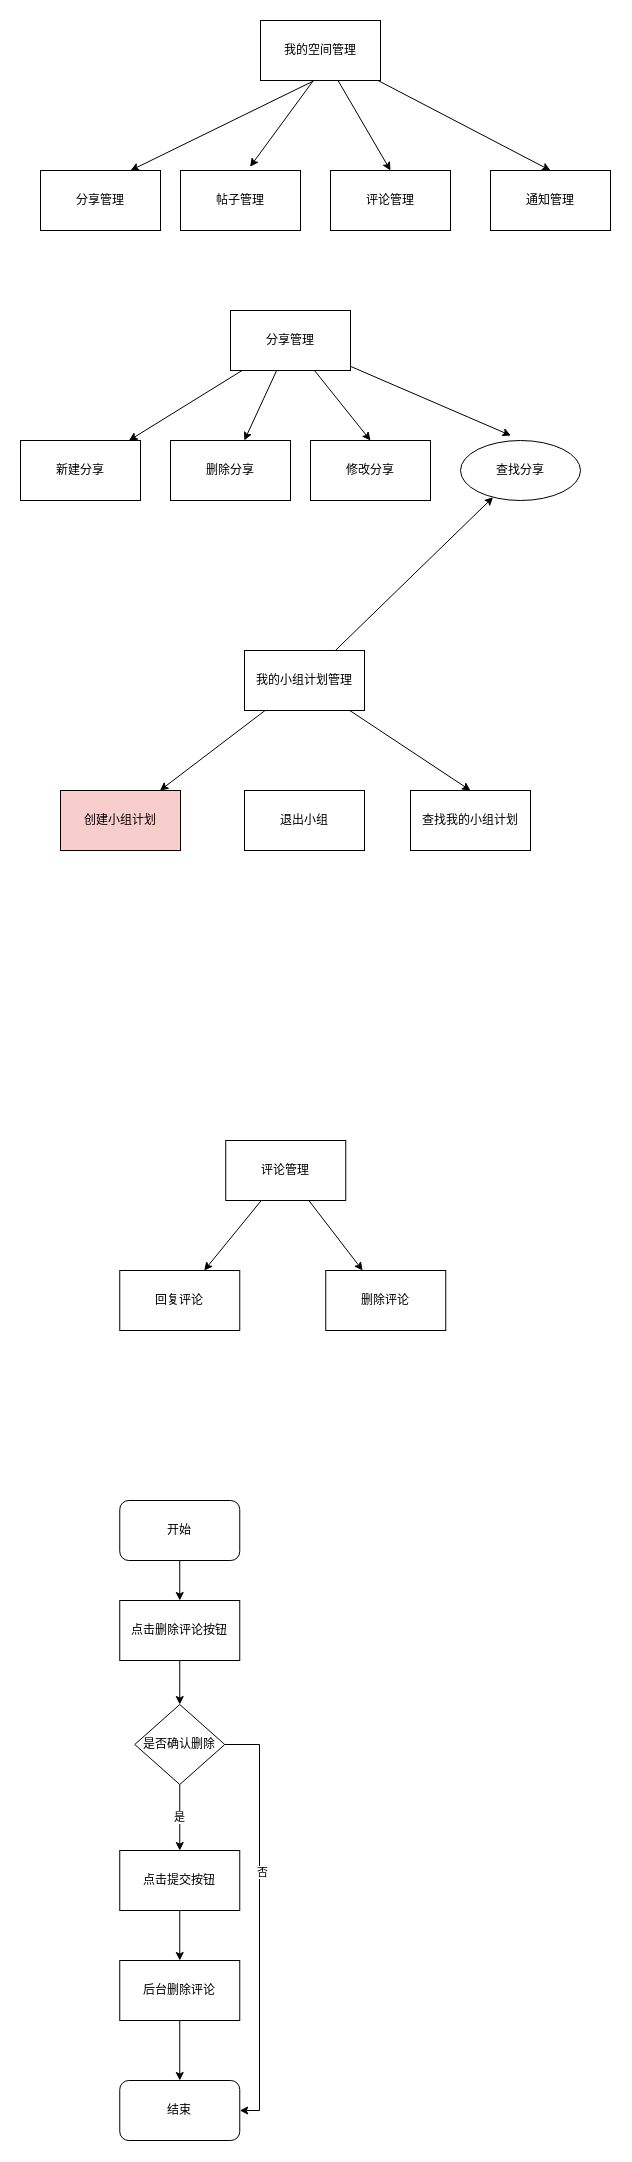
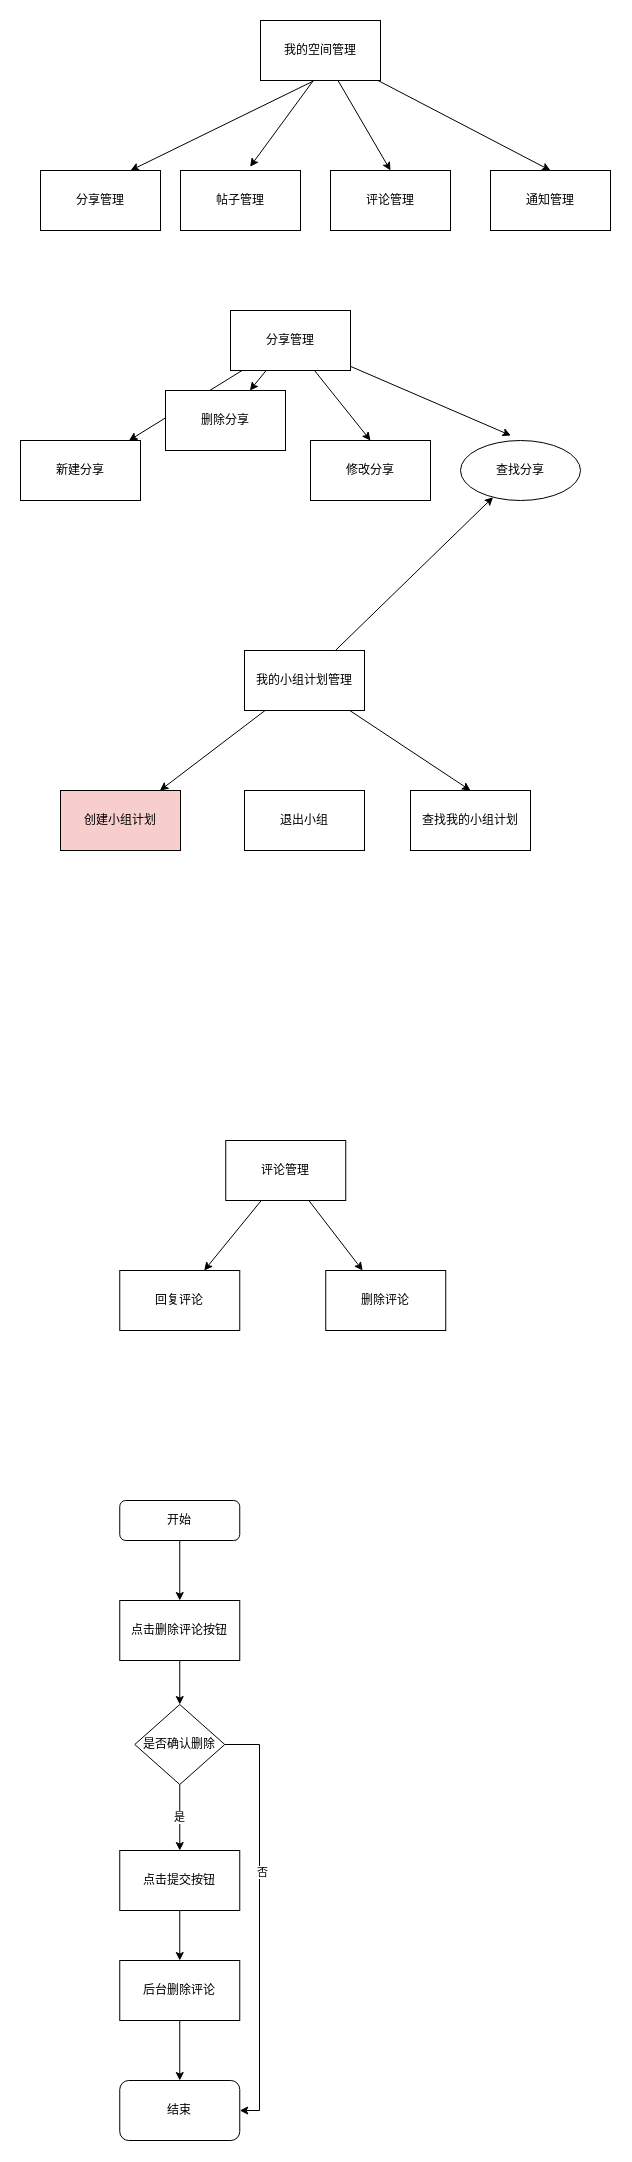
  <mxCell id="0" />
  <mxCell id="1" parent="0" />
  <mxCell id="2" style="rounded=0;orthogonalLoop=1;jettySize=auto;html=1;exitX=0.44;exitY=1.01;exitDx=0;exitDy=0;entryX=0.75;entryY=0;entryDx=0;entryDy=0;exitPerimeter=0;" parent="1" source="6" target="7" edge="1"><mxGeometry relative="1" as="geometry" /></mxCell>
  <mxCell id="3" style="edgeStyle=none;rounded=0;orthogonalLoop=1;jettySize=auto;html=1;entryX=0.58;entryY=-0.063;entryDx=0;entryDy=0;entryPerimeter=0;exitX=0.447;exitY=0.983;exitDx=0;exitDy=0;exitPerimeter=0;" parent="1" source="6" target="8" edge="1"><mxGeometry relative="1" as="geometry" /></mxCell>
  <mxCell id="4" style="edgeStyle=none;rounded=0;orthogonalLoop=1;jettySize=auto;html=1;entryX=0.5;entryY=0;entryDx=0;entryDy=0;" parent="1" source="6" target="9" edge="1"><mxGeometry relative="1" as="geometry" /></mxCell>
  <mxCell id="5" style="edgeStyle=none;rounded=0;orthogonalLoop=1;jettySize=auto;html=1;entryX=0.5;entryY=0;entryDx=0;entryDy=0;" parent="1" source="6" target="10" edge="1"><mxGeometry relative="1" as="geometry" /></mxCell>
  <mxCell id="6" value="我的空间管理" style="rounded=0;whiteSpace=wrap;html=1;" parent="1" vertex="1"><mxGeometry x="260" y="20" width="120" height="60" as="geometry" /></mxCell>
  <mxCell id="7" value="分享管理" style="rounded=0;whiteSpace=wrap;html=1;" parent="1" vertex="1"><mxGeometry x="40" y="170" width="120" height="60" as="geometry" /></mxCell>
  <mxCell id="8" value="帖子管理" style="rounded=0;whiteSpace=wrap;html=1;" parent="1" vertex="1"><mxGeometry x="180" y="170" width="120" height="60" as="geometry" /></mxCell>
  <mxCell id="9" value="评论管理" style="rounded=0;whiteSpace=wrap;html=1;" parent="1" vertex="1"><mxGeometry x="330" y="170" width="120" height="60" as="geometry" /></mxCell>
  <mxCell id="10" value="通知管理" style="rounded=0;whiteSpace=wrap;html=1;" parent="1" vertex="1"><mxGeometry x="490" y="170" width="120" height="60" as="geometry" /></mxCell>
  <mxCell id="11" style="edgeStyle=none;rounded=0;orthogonalLoop=1;jettySize=auto;html=1;" parent="1" source="15" target="16" edge="1"><mxGeometry relative="1" as="geometry" /></mxCell>
  <mxCell id="12" style="edgeStyle=none;rounded=0;orthogonalLoop=1;jettySize=auto;html=1;" parent="1" source="15" target="17" edge="1"><mxGeometry relative="1" as="geometry" /></mxCell>
  <mxCell id="13" style="edgeStyle=none;rounded=0;orthogonalLoop=1;jettySize=auto;html=1;entryX=0.5;entryY=0;entryDx=0;entryDy=0;" parent="1" source="15" target="18" edge="1"><mxGeometry relative="1" as="geometry" /></mxCell>
  <mxCell id="14" style="edgeStyle=none;rounded=0;orthogonalLoop=1;jettySize=auto;html=1;entryX=0.42;entryY=-0.083;entryDx=0;entryDy=0;entryPerimeter=0;" parent="1" source="15" target="19" edge="1"><mxGeometry relative="1" as="geometry" /></mxCell>
  <mxCell id="15" value="分享管理" style="rounded=0;whiteSpace=wrap;html=1;" parent="1" vertex="1"><mxGeometry x="230" y="310" width="120" height="60" as="geometry" /></mxCell>
  <mxCell id="16" value="新建分享" style="rounded=0;whiteSpace=wrap;html=1;" parent="1" vertex="1"><mxGeometry x="20" y="440" width="120" height="60" as="geometry" /></mxCell>
- <mxCell id="17" value="删除分享" style="rounded=0;whiteSpace=wrap;html=1;" parent="1" vertex="1"><mxGeometry x="170" y="440" width="120" height="60" as="geometry" /></mxCell>
+ <mxCell id="17" value="删除分享" style="rounded=0;whiteSpace=wrap;html=1;" parent="1" vertex="1"><mxGeometry x="165" y="390" width="120" height="60" as="geometry" /></mxCell>
  <mxCell id="18" value="&lt;span style=&quot;font-weight: normal&quot;&gt;修改分享&lt;/span&gt;" style="rounded=0;whiteSpace=wrap;html=1;fontStyle=1" parent="1" vertex="1"><mxGeometry x="310" y="440" width="120" height="60" as="geometry" /></mxCell>
  <mxCell id="19" value="查找分享" style="ellipse;whiteSpace=wrap;html=1;" parent="1" vertex="1"><mxGeometry x="460" y="440" width="120" height="60" as="geometry" /></mxCell>
  <mxCell id="20" style="edgeStyle=none;rounded=0;orthogonalLoop=1;jettySize=auto;html=1;exitX=1;exitY=0.5;exitDx=0;exitDy=0;" parent="1" source="18" target="18" edge="1"><mxGeometry relative="1" as="geometry" /></mxCell>
  <mxCell id="21" style="edgeStyle=none;rounded=0;orthogonalLoop=1;jettySize=auto;html=1;" parent="1" source="24" target="25" edge="1"><mxGeometry relative="1" as="geometry" /></mxCell>
  <mxCell id="22" style="edgeStyle=none;rounded=0;orthogonalLoop=1;jettySize=auto;html=1;" parent="1" source="24" target="19" edge="1"><mxGeometry relative="1" as="geometry" /></mxCell>
  <mxCell id="23" style="edgeStyle=none;rounded=0;orthogonalLoop=1;jettySize=auto;html=1;entryX=0.5;entryY=0;entryDx=0;entryDy=0;" parent="1" source="24" target="27" edge="1"><mxGeometry relative="1" as="geometry" /></mxCell>
  <mxCell id="24" value="我的小组计划管理" style="rounded=0;whiteSpace=wrap;html=1;" parent="1" vertex="1"><mxGeometry x="244" y="650" width="120" height="60" as="geometry" /></mxCell>
  <mxCell id="25" value="创建小组计划" style="rounded=0;whiteSpace=wrap;html=1;fillColor=#f8cecc;" parent="1" vertex="1"><mxGeometry x="60" y="790" width="120" height="60" as="geometry" /></mxCell>
  <mxCell id="26" value="退出小组" style="rounded=0;whiteSpace=wrap;html=1;" parent="1" vertex="1"><mxGeometry x="244" y="790" width="120" height="60" as="geometry" /></mxCell>
  <mxCell id="27" value="&lt;span style=&quot;font-weight: normal&quot;&gt;查找我的小组计划&lt;/span&gt;" style="rounded=0;whiteSpace=wrap;html=1;fontStyle=1" parent="1" vertex="1"><mxGeometry x="410" y="790" width="120" height="60" as="geometry" /></mxCell>
  <mxCell id="28" style="edgeStyle=none;rounded=0;orthogonalLoop=1;jettySize=auto;html=1;exitX=1;exitY=0.5;exitDx=0;exitDy=0;" parent="1" source="27" target="27" edge="1"><mxGeometry relative="1" as="geometry" /></mxCell>
  <mxCell id="29" style="edgeStyle=none;rounded=0;orthogonalLoop=1;jettySize=auto;html=1;" edge="1" parent="1" source="31" target="32"><mxGeometry relative="1" as="geometry" /></mxCell>
  <mxCell id="30" style="edgeStyle=none;rounded=0;orthogonalLoop=1;jettySize=auto;html=1;" edge="1" parent="1" source="31" target="33"><mxGeometry relative="1" as="geometry" /></mxCell>
  <mxCell id="31" value="评论管理" style="rounded=0;whiteSpace=wrap;html=1;" vertex="1" parent="1"><mxGeometry x="225.25" y="1140" width="120" height="60" as="geometry" /></mxCell>
  <mxCell id="32" value="回复评论" style="rounded=0;whiteSpace=wrap;html=1;" vertex="1" parent="1"><mxGeometry x="119.25" y="1270" width="120" height="60" as="geometry" /></mxCell>
  <mxCell id="33" value="删除评论" style="rounded=0;whiteSpace=wrap;html=1;" vertex="1" parent="1"><mxGeometry x="325.25" y="1270" width="120" height="60" as="geometry" /></mxCell>
  <mxCell id="34" style="edgeStyle=none;rounded=0;orthogonalLoop=1;jettySize=auto;html=1;exitX=1;exitY=0.5;exitDx=0;exitDy=0;" edge="1" parent="1"><mxGeometry relative="1" as="geometry"><mxPoint x="519.75" y="1310" as="sourcePoint" /><mxPoint x="519.75" y="1310" as="targetPoint" /></mxGeometry></mxCell>
  <mxCell id="35" style="edgeStyle=orthogonalEdgeStyle;rounded=0;orthogonalLoop=1;jettySize=auto;html=1;entryX=0.5;entryY=0;entryDx=0;entryDy=0;" edge="1" parent="1" source="36" target="38"><mxGeometry relative="1" as="geometry"><mxPoint x="179.25" y="1620" as="targetPoint" /></mxGeometry></mxCell>
- <mxCell id="36" value="开始" style="rounded=1;whiteSpace=wrap;html=1;" vertex="1" parent="1"><mxGeometry x="119.25" y="1500" width="120" height="60" as="geometry" /></mxCell>
+ <mxCell id="36" value="开始" style="rounded=1;whiteSpace=wrap;html=1;" vertex="1" parent="1"><mxGeometry x="119.25" y="1500" width="120" height="40" as="geometry" /></mxCell>
  <mxCell id="37" value="" style="edgeStyle=orthogonalEdgeStyle;rounded=0;orthogonalLoop=1;jettySize=auto;html=1;" edge="1" parent="1" source="38" target="45"><mxGeometry relative="1" as="geometry" /></mxCell>
  <mxCell id="38" value="点击删除评论按钮" style="rounded=0;whiteSpace=wrap;html=1;" vertex="1" parent="1"><mxGeometry x="119.25" y="1600" width="120" height="60" as="geometry" /></mxCell>
  <mxCell id="39" value="" style="edgeStyle=orthogonalEdgeStyle;rounded=0;orthogonalLoop=1;jettySize=auto;html=1;" edge="1" parent="1" source="40" target="47"><mxGeometry relative="1" as="geometry" /></mxCell>
  <mxCell id="40" value="点击提交按钮" style="whiteSpace=wrap;html=1;rounded=0;" vertex="1" parent="1"><mxGeometry x="119.25" y="1850" width="120" height="60" as="geometry" /></mxCell>
  <mxCell id="41" value="结束" style="rounded=1;whiteSpace=wrap;html=1;" vertex="1" parent="1"><mxGeometry x="119.25" y="2080" width="120" height="60" as="geometry" /></mxCell>
  <mxCell id="42" value="是" style="edgeStyle=orthogonalEdgeStyle;rounded=0;orthogonalLoop=1;jettySize=auto;html=1;entryX=0.5;entryY=0;entryDx=0;entryDy=0;" edge="1" parent="1" source="45" target="40"><mxGeometry relative="1" as="geometry" /></mxCell>
  <mxCell id="43" style="edgeStyle=orthogonalEdgeStyle;rounded=0;orthogonalLoop=1;jettySize=auto;html=1;entryX=1;entryY=0.5;entryDx=0;entryDy=0;" edge="1" parent="1" source="45" target="41"><mxGeometry relative="1" as="geometry"><Array as="points"><mxPoint x="259" y="1744" /><mxPoint x="259" y="2110" /></Array></mxGeometry></mxCell>
  <mxCell id="44" value="否" style="edgeLabel;html=1;align=center;verticalAlign=middle;resizable=0;points=[];" vertex="1" connectable="0" parent="43"><mxGeometry x="-0.23" y="2" relative="1" as="geometry"><mxPoint as="offset" /></mxGeometry></mxCell>
  <mxCell id="45" value="&lt;span&gt;是否确认删除&lt;/span&gt;" style="rhombus;whiteSpace=wrap;html=1;rounded=0;" vertex="1" parent="1"><mxGeometry x="134.25" y="1704" width="90" height="80" as="geometry" /></mxCell>
  <mxCell id="46" style="edgeStyle=orthogonalEdgeStyle;rounded=0;orthogonalLoop=1;jettySize=auto;html=1;entryX=0.5;entryY=0;entryDx=0;entryDy=0;" edge="1" parent="1" source="47" target="41"><mxGeometry relative="1" as="geometry" /></mxCell>
  <mxCell id="47" value="后台删除评论" style="whiteSpace=wrap;html=1;rounded=0;" vertex="1" parent="1"><mxGeometry x="119.25" y="1960" width="120" height="60" as="geometry" /></mxCell>
